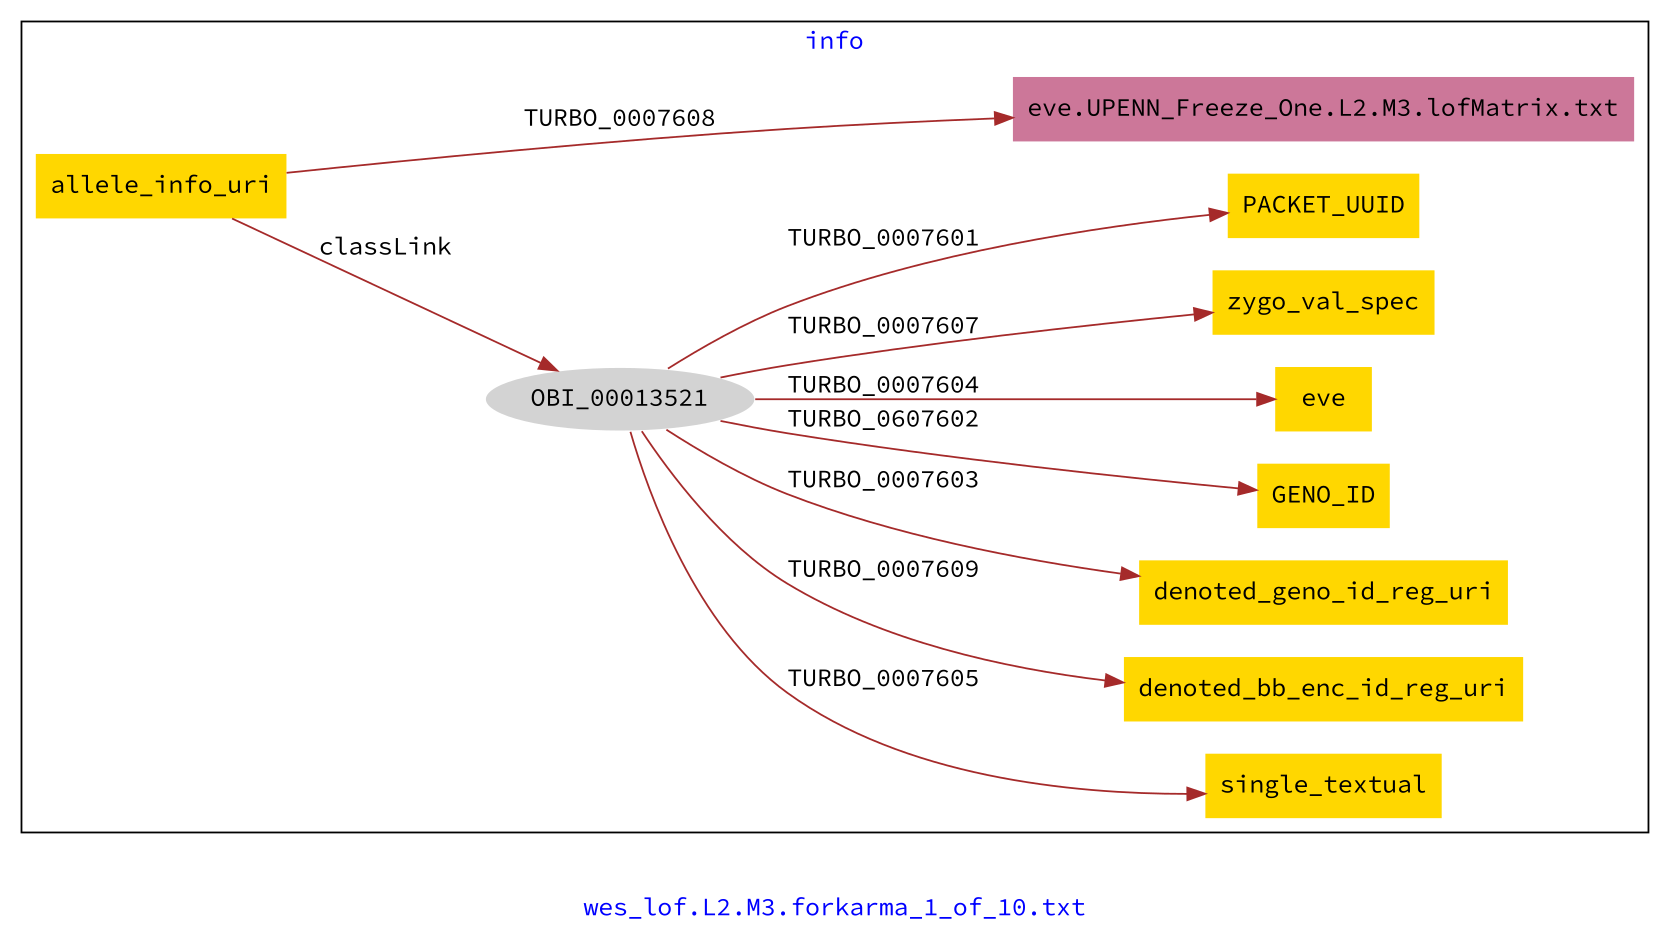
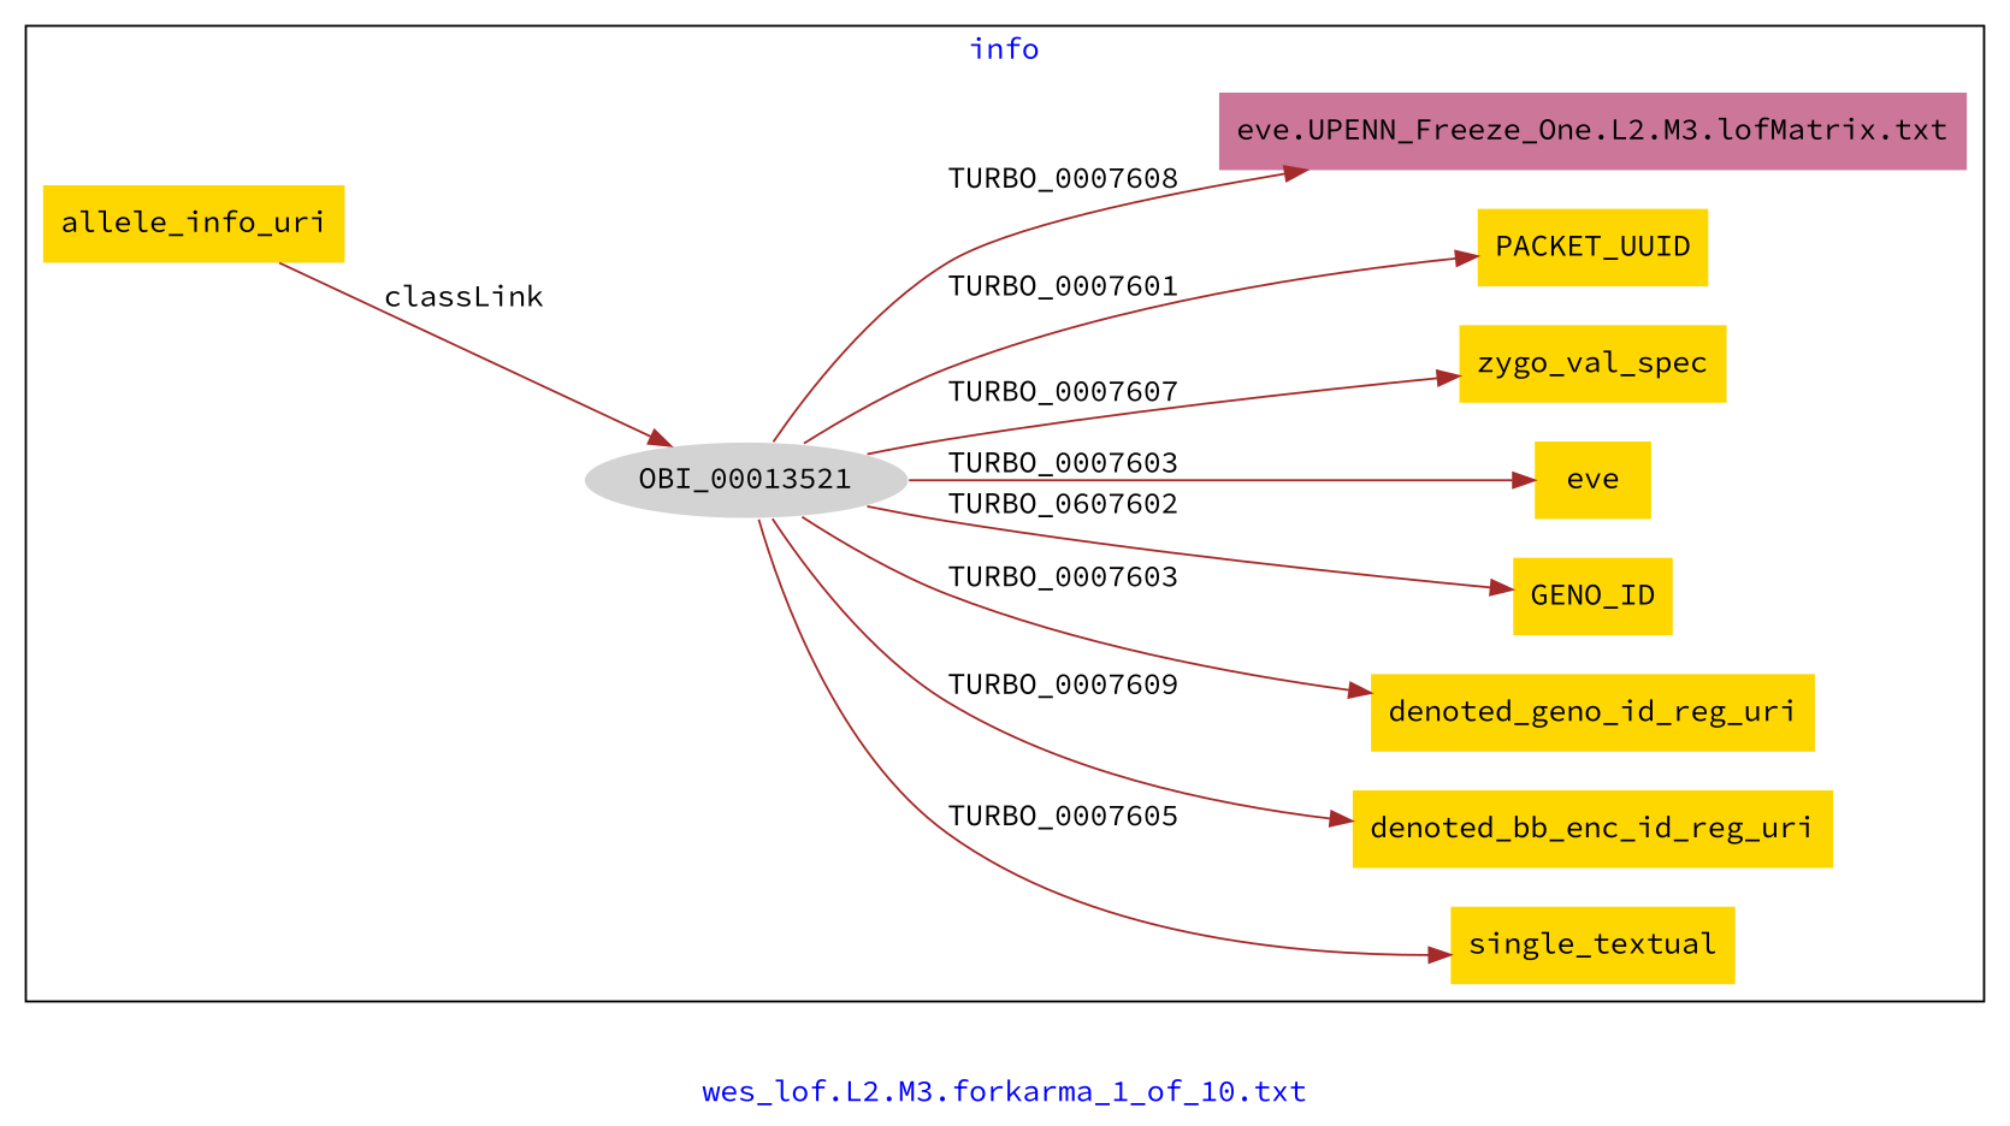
  digraph {
    fontcolor=blue
    fontname="Source Code Pro"
    label="wes_lof.L2.M3.forkarma_1_of_10.txt"
    rankdir=LR
    remincross=true
    node [fillcolor=gold fontname="Source Code Pro" style=filled shape=plaintext]
    edge [color=brown fontcolor=black fontname="Source Code Pro"]
    n1 [color=white fillcolor=lightgray label=OBI_00013521 shape=""]
    n2 [label=single_textual]
    n3 [label=denoted_bb_enc_id_reg_uri]
    n4 [label=denoted_geno_id_reg_uri]
    n5 [label=GENO_ID]
    n6 [label=eve]
    n7 [label=zygo_val_spec]
    n8 [label=PACKET_UUID]
    n9 [label=allele_info_uri]
    n10 [fillcolor="#CC7799" label="eve.UPENN_Freeze_One.L2.M3.lofMatrix.txt"]
    subgraph cluster_1 {
      label=info
      n1
      n2
      n3
      n4
      n5
      n6
      n7
      n8
      n9
      n10
    }
    n1 -> n2 [label=TURBO_0007605]
    n1 -> n3 [label=TURBO_0007609]
    n1 -> n4 [label=TURBO_0007603]
    n1 -> n5 [label=TURBO_0607602]
-   n1 -> n6 [label=TURBO_0007604]
+   n1 -> n6 [label=TURBO_0007603]
    n1 -> n7 [label=TURBO_0007607]
    n1 -> n8 [label=TURBO_0007601]
-   n9 -> n10 [label=TURBO_0007608]
+   n1 -> n10 [label=TURBO_0007608]
    n9 -> n1 [label=classLink]
  }
